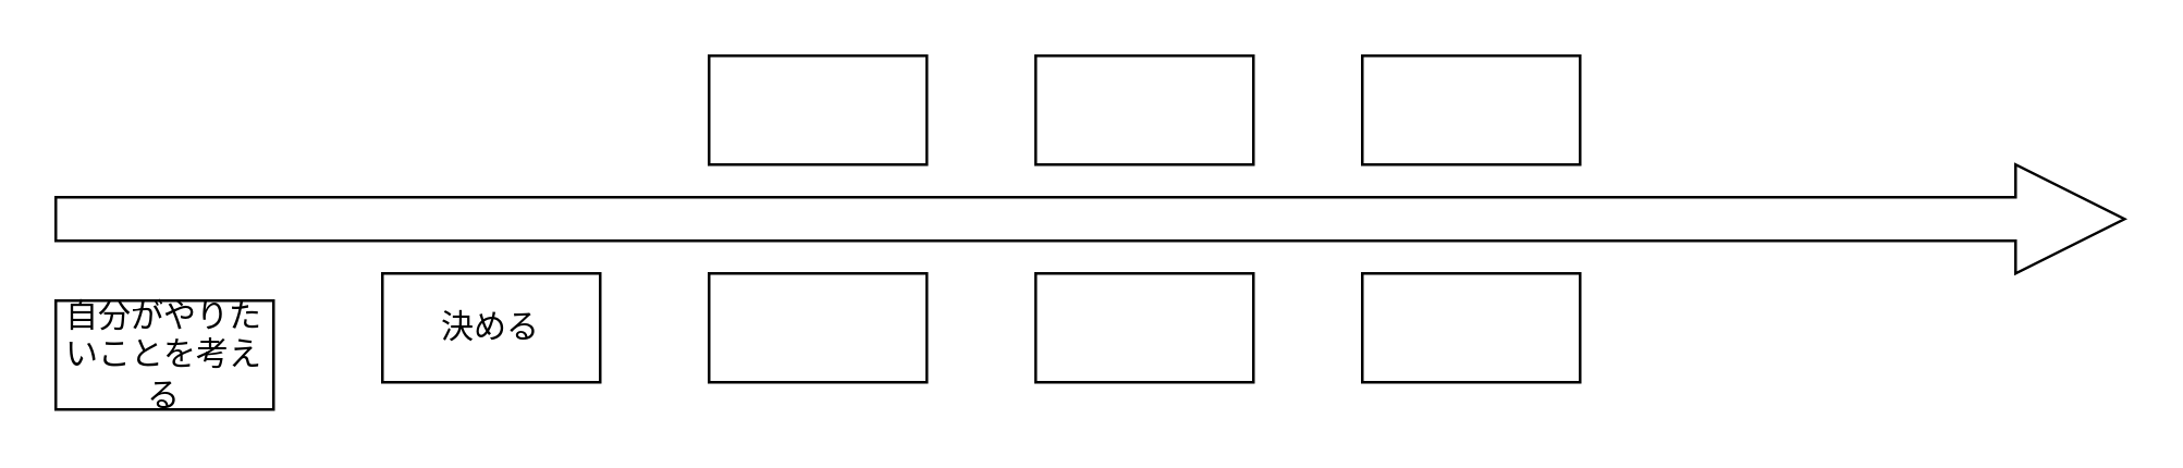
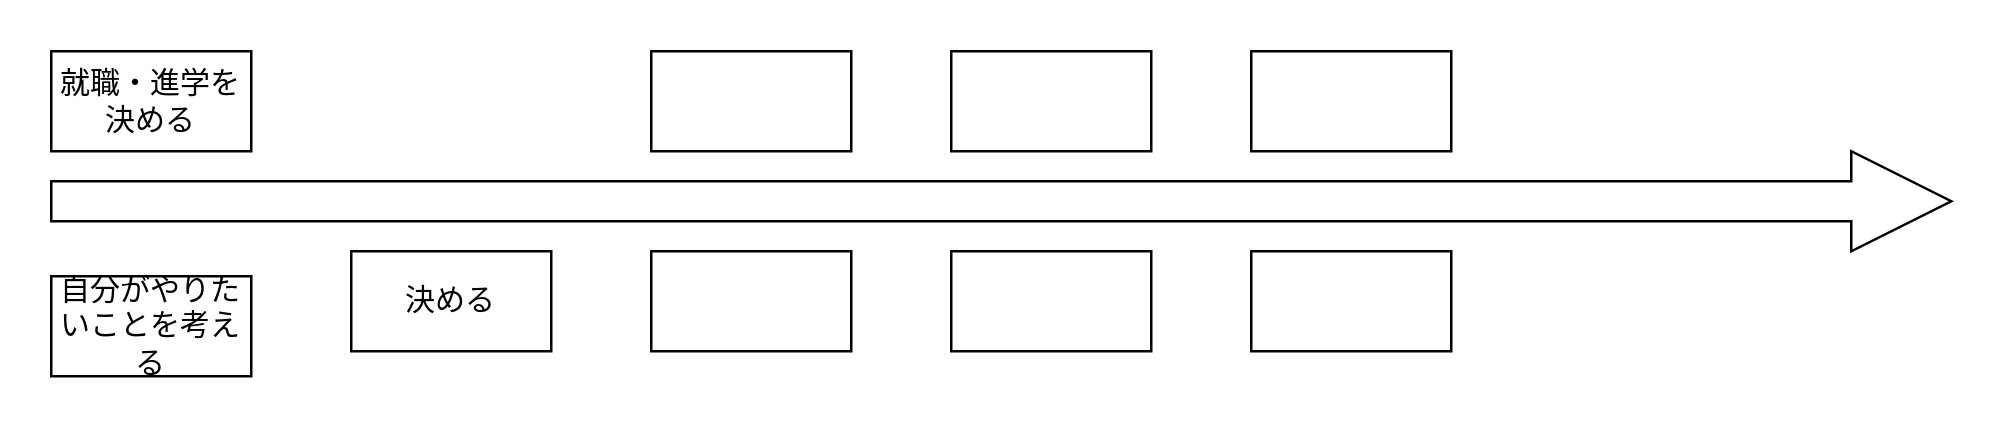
  <mxCell id="0" />
  <mxCell id="1" parent="0" />
  <mxCell id="2" value="" style="html=1;shadow=0;dashed=0;align=center;verticalAlign=middle;shape=mxgraph.arrows2.arrow;dy=0.6;dx=40;notch=0;" vertex="1" parent="1"><mxGeometry x="20" y="60" width="760" height="40" as="geometry" /></mxCell>
+ <mxCell id="3" value="就職・進学を&lt;br&gt;決める" style="rounded=0;whiteSpace=wrap;html=1;" vertex="1" parent="1"><mxGeometry x="20" y="20" width="80" height="40" as="geometry" /></mxCell>
  <mxCell id="4" value="自分がやりたいことを考える" style="rounded=0;whiteSpace=wrap;html=1;" vertex="1" parent="1"><mxGeometry x="20" y="110" width="80" height="40" as="geometry" /></mxCell>
  <mxCell id="5" value="" style="rounded=0;whiteSpace=wrap;html=1;" vertex="1" parent="1"><mxGeometry x="260" y="100" width="80" height="40" as="geometry" /></mxCell>
  <mxCell id="6" value="" style="rounded=0;whiteSpace=wrap;html=1;" vertex="1" parent="1"><mxGeometry x="380" y="100" width="80" height="40" as="geometry" /></mxCell>
  <mxCell id="7" value="" style="rounded=0;whiteSpace=wrap;html=1;" vertex="1" parent="1"><mxGeometry x="500" y="100" width="80" height="40" as="geometry" /></mxCell>
  <mxCell id="8" value="決める" style="rounded=0;whiteSpace=wrap;html=1;" vertex="1" parent="1"><mxGeometry x="140" y="100" width="80" height="40" as="geometry" /></mxCell>
  <mxCell id="9" value="" style="rounded=0;whiteSpace=wrap;html=1;" vertex="1" parent="1"><mxGeometry x="500" y="20" width="80" height="40" as="geometry" /></mxCell>
  <mxCell id="10" value="" style="rounded=0;whiteSpace=wrap;html=1;" vertex="1" parent="1"><mxGeometry x="380" y="20" width="80" height="40" as="geometry" /></mxCell>
  <mxCell id="11" value="" style="rounded=0;whiteSpace=wrap;html=1;" vertex="1" parent="1"><mxGeometry x="260" y="20" width="80" height="40" as="geometry" /></mxCell>
